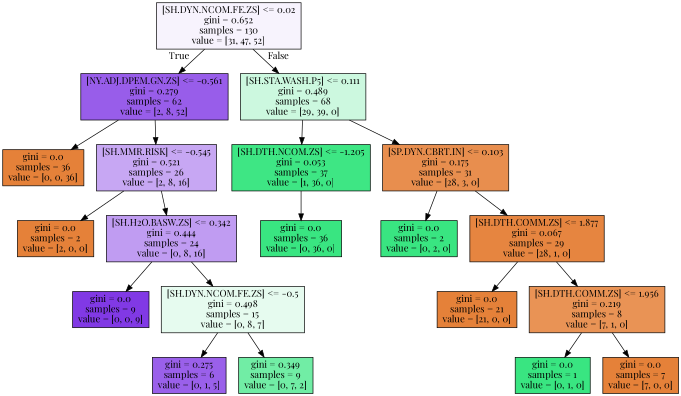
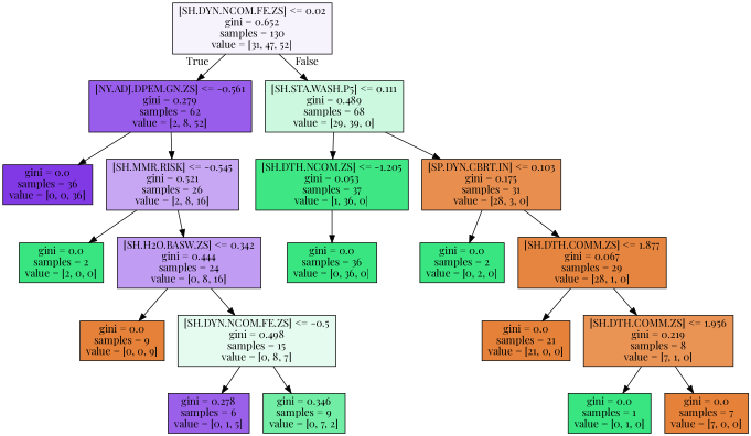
  digraph {
    fontname="Playfair Display"
    node [color=black fillcolor="#e58139ff" fontname="Playfair Display" shape=box style=filled]
    edge [fontname="Playfair Display"]
    n1 [fillcolor="#8139e50f" label="[SH.DYN.NCOM.FE.ZS] <= 0.02\ngini = 0.652\nsamples = 130\nvalue = [31, 47, 52]"]
    n2 [fillcolor="#8139e5d0" label="[NY.ADJ.DPEM.GN.ZS] <= -0.561\ngini = 0.279\nsamples = 62\nvalue = [2, 8, 52]"]
    n3 [fillcolor="#39e58141" label="[SH.STA.WASH.P5] <= 0.111\ngini = 0.489\nsamples = 68\nvalue = [29, 39, 0]"]
-   n4 [label="gini = 0.0\nsamples = 36\nvalue = [0, 0, 36]"]
+   n4 [fillcolor="#8139e5ff" label="gini = 0.0\nsamples = 36\nvalue = [0, 0, 36]"]
    n5 [fillcolor="#8139e571" label="[SH.MMR.RISK] <= -0.545\ngini = 0.521\nsamples = 26\nvalue = [2, 8, 16]"]
    n6 [fillcolor="#39e581f8" label="[SH.DTH.NCOM.ZS] <= -1.205\ngini = 0.053\nsamples = 37\nvalue = [1, 36, 0]"]
    n7 [fillcolor="#e58139e4" label="[SP.DYN.CBRT.IN] <= 0.103\ngini = 0.175\nsamples = 31\nvalue = [28, 3, 0]"]
-   n8 [label="gini = 0.0\nsamples = 2\nvalue = [2, 0, 0]"]
+   n8 [fillcolor="#39e581ff" label="gini = 0.0\nsamples = 2\nvalue = [2, 0, 0]"]
    n9 [fillcolor="#8139e57f" label="[SH.H2O.BASW.ZS] <= 0.342\ngini = 0.444\nsamples = 24\nvalue = [0, 8, 16]"]
-   n10 [fillcolor="#8139e5ff" label="gini = 0.0\nsamples = 9\nvalue = [0, 0, 9]"]
+   n10 [label="gini = 0.0\nsamples = 9\nvalue = [0, 0, 9]"]
    n11 [fillcolor="#39e58120" label="[SH.DYN.NCOM.FE.ZS] <= -0.5\ngini = 0.498\nsamples = 15\nvalue = [0, 8, 7]"]
-   n12 [fillcolor="#8139e5cc" label="gini = 0.275\nsamples = 6\nvalue = [0, 1, 5]"]
-   n13 [fillcolor="#39e581b6" label="gini = 0.349\nsamples = 9\nvalue = [0, 7, 2]"]
+   n12 [fillcolor="#8139e5cc" label="gini = 0.278\nsamples = 6\nvalue = [0, 1, 5]"]
+   n13 [fillcolor="#39e581b6" label="gini = 0.346\nsamples = 9\nvalue = [0, 7, 2]"]
    n14 [fillcolor="#39e581ff" label="gini = 0.0\nsamples = 36\nvalue = [0, 36, 0]"]
    n15 [fillcolor="#39e581ff" label="gini = 0.0\nsamples = 2\nvalue = [0, 2, 0]"]
    n16 [fillcolor="#e58139f6" label="[SH.DTH.COMM.ZS] <= 1.877\ngini = 0.067\nsamples = 29\nvalue = [28, 1, 0]"]
    n17 [label="gini = 0.0\nsamples = 21\nvalue = [21, 0, 0]"]
    n18 [fillcolor="#e58139db" label="[SH.DTH.COMM.ZS] <= 1.956\ngini = 0.219\nsamples = 8\nvalue = [7, 1, 0]"]
    n19 [fillcolor="#39e581ff" label="gini = 0.0\nsamples = 1\nvalue = [0, 1, 0]"]
    n20 [label="gini = 0.0\nsamples = 7\nvalue = [7, 0, 0]"]
    n1 -> n2 [headlabel=True labelangle=45 labeldistance=2.5]
    n1 -> n3 [headlabel=False labelangle=-45 labeldistance=2.5]
    n2 -> n4
    n2 -> n5
    n3 -> n6
    n3 -> n7
    n5 -> n8
    n5 -> n9
    n6 -> n14
    n7 -> n15
    n7 -> n16
    n9 -> n10
    n9 -> n11
    n11 -> n12
    n11 -> n13
    n16 -> n17
    n16 -> n18
    n18 -> n19
    n18 -> n20
  }
